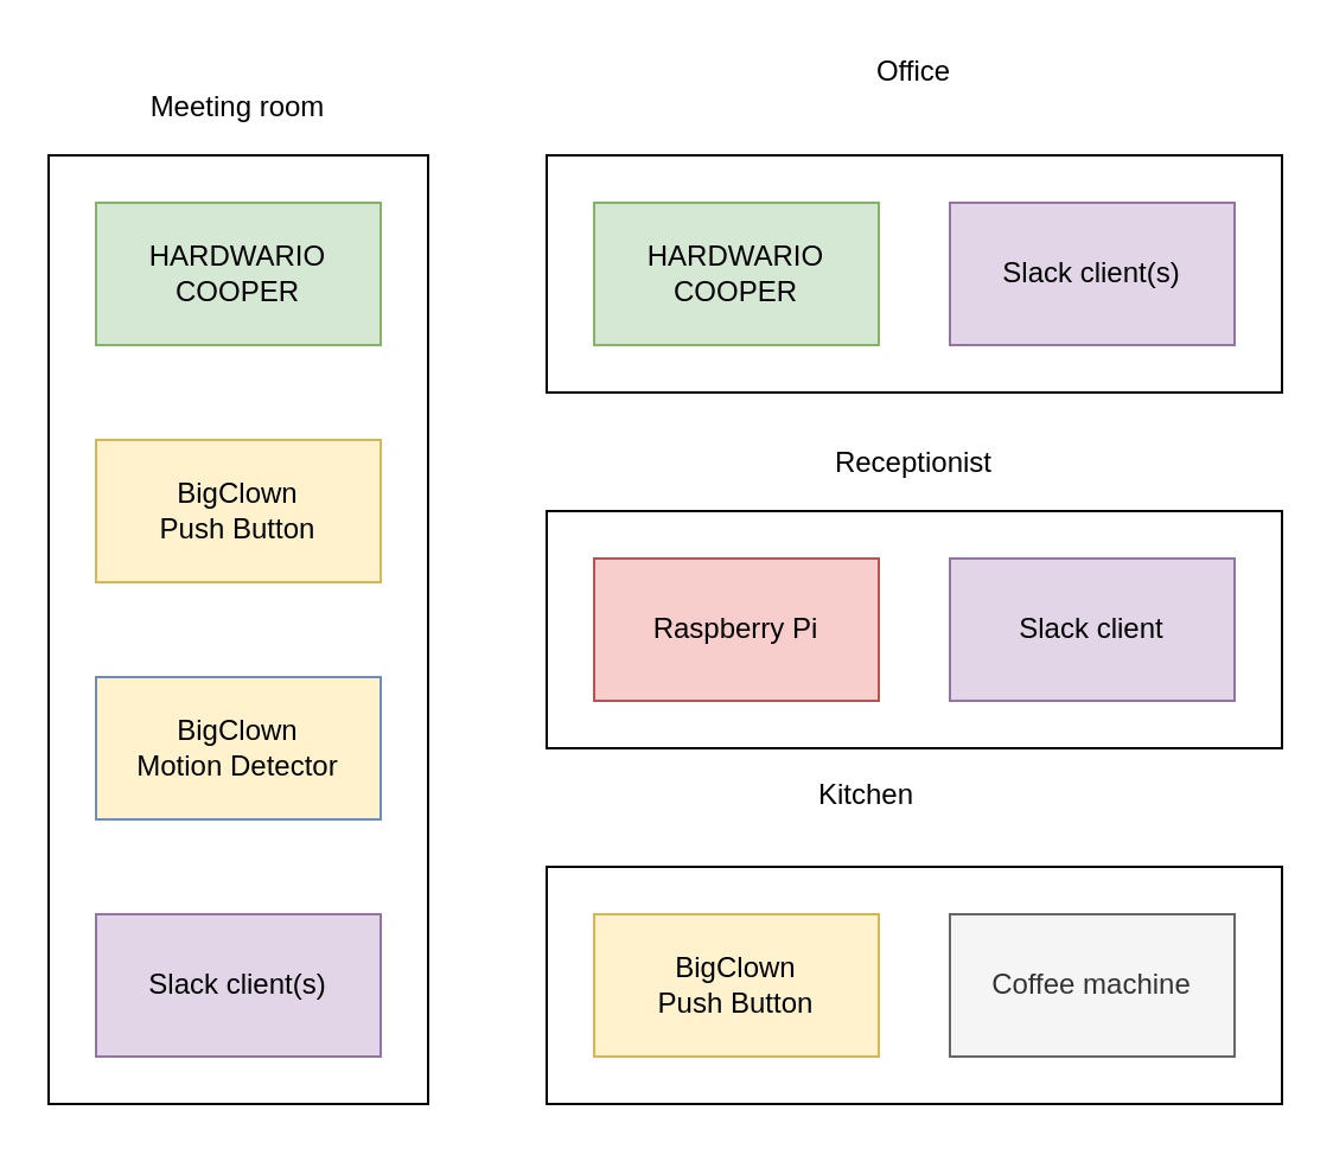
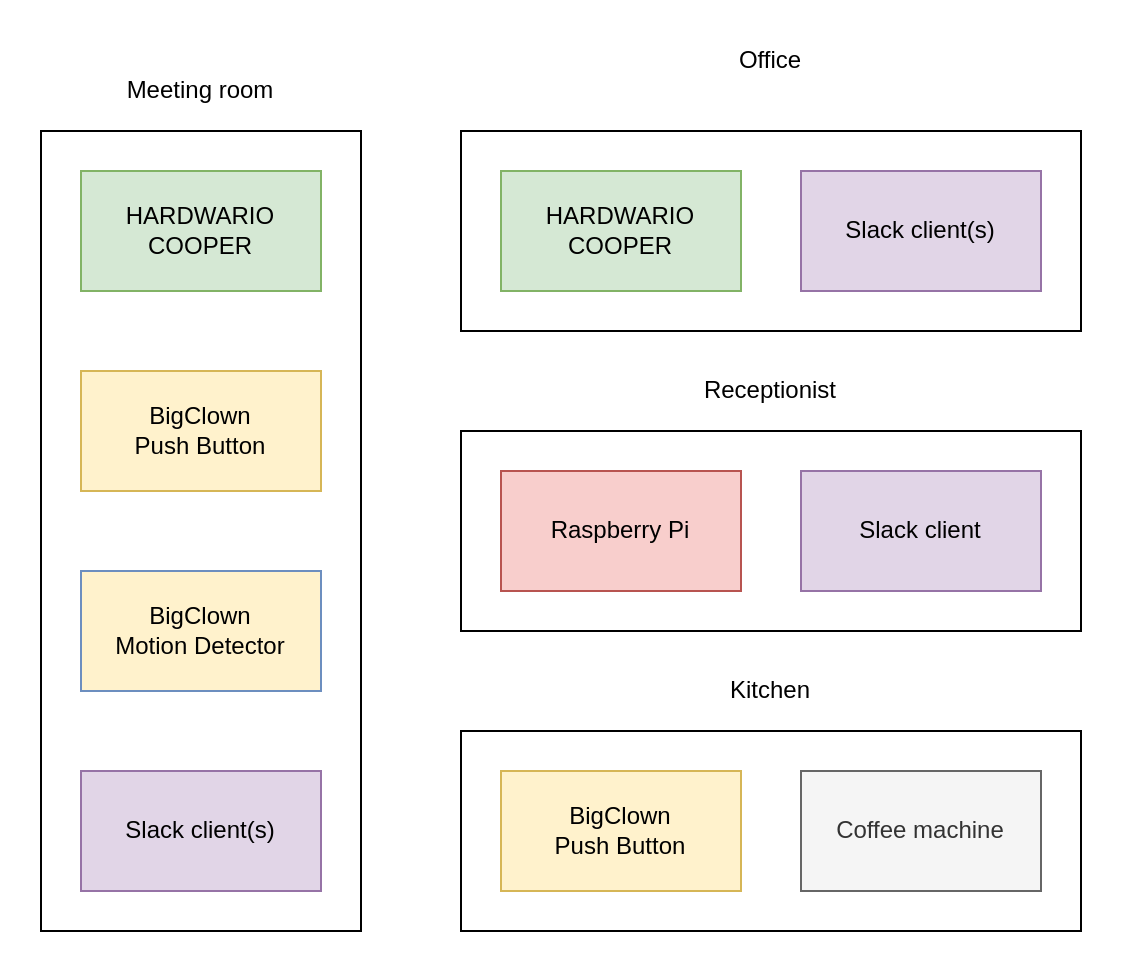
  <mxCell id="0" />
  <mxCell id="1" parent="0" />
  <mxCell id="2" value="" style="rounded=0;whiteSpace=wrap;html=1;" vertex="1" parent="1"><mxGeometry x="230" y="365" width="310" height="100" as="geometry" /></mxCell>
  <mxCell id="3" value="BigClown&lt;br&gt;Push Button" style="rounded=0;whiteSpace=wrap;html=1;fillColor=#fff2cc;strokeColor=#d6b656;" vertex="1" parent="1"><mxGeometry x="250" y="385" width="120" height="60" as="geometry" /></mxCell>
  <mxCell id="4" value="" style="rounded=0;whiteSpace=wrap;html=1;" vertex="1" parent="1"><mxGeometry x="20" y="65" width="160" height="400" as="geometry" /></mxCell>
- <mxCell id="5" value="Kitchen" style="text;html=1;strokeColor=none;fillColor=none;align=center;verticalAlign=middle;whiteSpace=wrap;rounded=0;" vertex="1" parent="1"><mxGeometry x="210" y="325" width="310" height="20" as="geometry" /></mxCell>
+ <mxCell id="5" value="Kitchen" style="text;html=1;strokeColor=none;fillColor=none;align=center;verticalAlign=middle;whiteSpace=wrap;rounded=0;" vertex="1" parent="1"><mxGeometry x="230" y="335" width="310" height="20" as="geometry" /></mxCell>
  <mxCell id="6" value="Meeting room" style="text;html=1;strokeColor=none;fillColor=none;align=center;verticalAlign=middle;whiteSpace=wrap;rounded=0;" vertex="1" parent="1"><mxGeometry x="20" y="35" width="160" height="20" as="geometry" /></mxCell>
  <mxCell id="7" value="BigClown&lt;br&gt;Push Button" style="rounded=0;whiteSpace=wrap;html=1;fillColor=#fff2cc;strokeColor=#d6b656;" vertex="1" parent="1"><mxGeometry x="40" y="185" width="120" height="60" as="geometry" /></mxCell>
  <mxCell id="8" value="HARDWARIO COOPER" style="rounded=0;whiteSpace=wrap;html=1;fillColor=#d5e8d4;strokeColor=#82b366;" vertex="1" parent="1"><mxGeometry x="40" y="85" width="120" height="60" as="geometry" /></mxCell>
  <mxCell id="9" value="BigClown&lt;br&gt;Motion Detector" style="rounded=0;whiteSpace=wrap;html=1;fillColor=#fff2cc;strokeColor=#6c8ebf;" vertex="1" parent="1"><mxGeometry x="40" y="285" width="120" height="60" as="geometry" /></mxCell>
  <mxCell id="10" value="" style="rounded=0;whiteSpace=wrap;html=1;" vertex="1" parent="1"><mxGeometry x="230" y="215" width="310" height="100" as="geometry" /></mxCell>
  <mxCell id="11" value="Raspberry Pi" style="rounded=0;whiteSpace=wrap;html=1;fillColor=#f8cecc;strokeColor=#b85450;" vertex="1" parent="1"><mxGeometry x="250" y="235" width="120" height="60" as="geometry" /></mxCell>
  <mxCell id="12" value="Receptionist" style="text;html=1;strokeColor=none;fillColor=none;align=center;verticalAlign=middle;whiteSpace=wrap;rounded=0;" vertex="1" parent="1"><mxGeometry x="230" y="185" width="310" height="20" as="geometry" /></mxCell>
  <mxCell id="13" value="Coffee machine" style="rounded=0;whiteSpace=wrap;html=1;fillColor=#f5f5f5;strokeColor=#666666;fontColor=#333333;" vertex="1" parent="1"><mxGeometry x="400" y="385" width="120" height="60" as="geometry" /></mxCell>
  <mxCell id="14" value="Slack client(s)" style="rounded=0;whiteSpace=wrap;html=1;fillColor=#e1d5e7;strokeColor=#9673a6;" vertex="1" parent="1"><mxGeometry x="40" y="385" width="120" height="60" as="geometry" /></mxCell>
  <mxCell id="15" value="Slack client" style="rounded=0;whiteSpace=wrap;html=1;fillColor=#e1d5e7;strokeColor=#9673a6;" vertex="1" parent="1"><mxGeometry x="400" y="235" width="120" height="60" as="geometry" /></mxCell>
  <mxCell id="16" value="" style="rounded=0;whiteSpace=wrap;html=1;" vertex="1" parent="1"><mxGeometry x="230" y="65" width="310" height="100" as="geometry" /></mxCell>
  <mxCell id="17" value="HARDWARIO COOPER" style="rounded=0;whiteSpace=wrap;html=1;fillColor=#d5e8d4;strokeColor=#82b366;" vertex="1" parent="1"><mxGeometry x="250" y="85" width="120" height="60" as="geometry" /></mxCell>
  <mxCell id="18" value="Office" style="text;html=1;strokeColor=none;fillColor=none;align=center;verticalAlign=middle;whiteSpace=wrap;rounded=0;" vertex="1" parent="1"><mxGeometry x="230" y="20" width="310" height="20" as="geometry" /></mxCell>
  <mxCell id="19" value="Slack client(s)" style="rounded=0;whiteSpace=wrap;html=1;fillColor=#e1d5e7;strokeColor=#9673a6;" vertex="1" parent="1"><mxGeometry x="400" y="85" width="120" height="60" as="geometry" /></mxCell>
